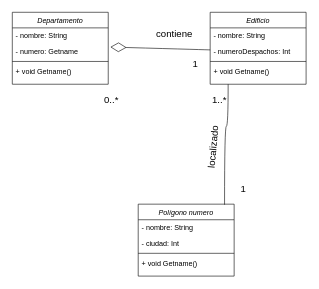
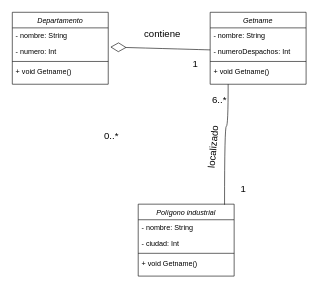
  <mxCell id="0" />
  <mxCell id="1" parent="0" />
  <mxCell id="2" value="Departamento" style="swimlane;fontStyle=2;align=center;verticalAlign=top;childLayout=stackLayout;horizontal=1;startSize=26;horizontalStack=0;resizeParent=1;resizeLast=0;collapsible=1;marginBottom=0;rounded=0;shadow=0;strokeWidth=1;" parent="1" vertex="1"><mxGeometry x="20" y="20" width="160" height="120" as="geometry"><mxRectangle x="230" y="140" width="160" height="26" as="alternateBounds" /></mxGeometry></mxCell>
  <mxCell id="3" value="- nombre: String" style="text;align=left;verticalAlign=top;spacingLeft=4;spacingRight=4;overflow=hidden;rotatable=0;points=[[0,0.5],[1,0.5]];portConstraint=eastwest;" parent="2" vertex="1"><mxGeometry y="26" width="160" height="26" as="geometry" /></mxCell>
- <mxCell id="4" value="- numero: Getname" style="text;align=left;verticalAlign=top;spacingLeft=4;spacingRight=4;overflow=hidden;rotatable=0;points=[[0,0.5],[1,0.5]];portConstraint=eastwest;rounded=0;shadow=0;html=0;" parent="2" vertex="1"><mxGeometry y="52" width="160" height="26" as="geometry" /></mxCell>
+ <mxCell id="4" value="- numero: Int" style="text;align=left;verticalAlign=top;spacingLeft=4;spacingRight=4;overflow=hidden;rotatable=0;points=[[0,0.5],[1,0.5]];portConstraint=eastwest;rounded=0;shadow=0;html=0;" parent="2" vertex="1"><mxGeometry y="52" width="160" height="26" as="geometry" /></mxCell>
  <mxCell id="5" value="" style="line;html=1;strokeWidth=1;align=left;verticalAlign=middle;spacingTop=-1;spacingLeft=3;spacingRight=3;rotatable=0;labelPosition=right;points=[];portConstraint=eastwest;" parent="2" vertex="1"><mxGeometry y="78" width="160" height="8" as="geometry" /></mxCell>
  <mxCell id="6" value="+ void Getname()" style="text;align=left;verticalAlign=top;spacingLeft=4;spacingRight=4;overflow=hidden;rotatable=0;points=[[0,0.5],[1,0.5]];portConstraint=eastwest;" parent="2" vertex="1"><mxGeometry y="86" width="160" height="26" as="geometry" /></mxCell>
- <mxCell id="7" value="Edificio" style="swimlane;fontStyle=2;align=center;verticalAlign=top;childLayout=stackLayout;horizontal=1;startSize=26;horizontalStack=0;resizeParent=1;resizeLast=0;collapsible=1;marginBottom=0;rounded=0;shadow=0;strokeWidth=1;" vertex="1" parent="1"><mxGeometry x="350" y="20" width="160" height="120" as="geometry"><mxRectangle x="230" y="140" width="160" height="26" as="alternateBounds" /></mxGeometry></mxCell>
+ <mxCell id="7" value="Getname" style="swimlane;fontStyle=2;align=center;verticalAlign=top;childLayout=stackLayout;horizontal=1;startSize=26;horizontalStack=0;resizeParent=1;resizeLast=0;collapsible=1;marginBottom=0;rounded=0;shadow=0;strokeWidth=1;" vertex="1" parent="1"><mxGeometry x="350" y="20" width="160" height="120" as="geometry"><mxRectangle x="230" y="140" width="160" height="26" as="alternateBounds" /></mxGeometry></mxCell>
  <mxCell id="8" value="- nombre: String" style="text;align=left;verticalAlign=top;spacingLeft=4;spacingRight=4;overflow=hidden;rotatable=0;points=[[0,0.5],[1,0.5]];portConstraint=eastwest;" vertex="1" parent="7"><mxGeometry y="26" width="160" height="26" as="geometry" /></mxCell>
  <mxCell id="9" value="- numeroDespachos: Int" style="text;align=left;verticalAlign=top;spacingLeft=4;spacingRight=4;overflow=hidden;rotatable=0;points=[[0,0.5],[1,0.5]];portConstraint=eastwest;rounded=0;shadow=0;html=0;" vertex="1" parent="7"><mxGeometry y="52" width="160" height="26" as="geometry" /></mxCell>
  <mxCell id="10" value="" style="line;html=1;strokeWidth=1;align=left;verticalAlign=middle;spacingTop=-1;spacingLeft=3;spacingRight=3;rotatable=0;labelPosition=right;points=[];portConstraint=eastwest;" vertex="1" parent="7"><mxGeometry y="78" width="160" height="8" as="geometry" /></mxCell>
  <mxCell id="11" value="+ void Getname()" style="text;align=left;verticalAlign=top;spacingLeft=4;spacingRight=4;overflow=hidden;rotatable=0;points=[[0,0.5],[1,0.5]];portConstraint=eastwest;" vertex="1" parent="7"><mxGeometry y="86" width="160" height="26" as="geometry" /></mxCell>
  <mxCell id="12" style="edgeStyle=none;curved=1;rounded=0;orthogonalLoop=1;jettySize=auto;html=1;exitX=0.75;exitY=0;exitDx=0;exitDy=0;fontSize=12;startSize=8;endSize=8;" edge="1" parent="1" source="2" target="2"><mxGeometry relative="1" as="geometry" /></mxCell>
- <mxCell id="13" value="contiene" style="text;html=1;align=center;verticalAlign=middle;resizable=0;points=[];autosize=1;strokeColor=none;fillColor=none;fontSize=16;" vertex="1" parent="1"><mxGeometry x="250" y="40" width="80" height="30" as="geometry" /></mxCell>
+ <mxCell id="13" value="contiene" style="text;html=1;align=center;verticalAlign=middle;resizable=0;points=[];autosize=1;strokeColor=none;fillColor=none;fontSize=16;" vertex="1" parent="1"><mxGeometry x="230" y="40" width="80" height="30" as="geometry" /></mxCell>
  <mxCell id="14" value="1" style="text;html=1;align=center;verticalAlign=middle;resizable=0;points=[];autosize=1;strokeColor=none;fillColor=none;fontSize=16;" vertex="1" parent="1"><mxGeometry x="310" y="90" width="30" height="30" as="geometry" /></mxCell>
  <mxCell id="15" value="" style="endArrow=diamondThin;endFill=0;endSize=24;html=1;rounded=0;fontSize=12;curved=1;entryX=1.022;entryY=1.229;entryDx=0;entryDy=0;entryPerimeter=0;" edge="1" parent="1" source="9" target="3"><mxGeometry width="160" relative="1" as="geometry"><mxPoint x="200" y="80" as="sourcePoint" /><mxPoint x="340" y="80" as="targetPoint" /></mxGeometry></mxCell>
- <mxCell id="16" value="Polígono numero" style="swimlane;fontStyle=2;align=center;verticalAlign=top;childLayout=stackLayout;horizontal=1;startSize=26;horizontalStack=0;resizeParent=1;resizeLast=0;collapsible=1;marginBottom=0;rounded=0;shadow=0;strokeWidth=1;" vertex="1" parent="1"><mxGeometry x="230" y="340" width="160" height="120" as="geometry"><mxRectangle x="230" y="140" width="160" height="26" as="alternateBounds" /></mxGeometry></mxCell>
+ <mxCell id="16" value="Polígono industrial" style="swimlane;fontStyle=2;align=center;verticalAlign=top;childLayout=stackLayout;horizontal=1;startSize=26;horizontalStack=0;resizeParent=1;resizeLast=0;collapsible=1;marginBottom=0;rounded=0;shadow=0;strokeWidth=1;" vertex="1" parent="1"><mxGeometry x="230" y="340" width="160" height="120" as="geometry"><mxRectangle x="230" y="140" width="160" height="26" as="alternateBounds" /></mxGeometry></mxCell>
  <mxCell id="17" value="- nombre: String" style="text;align=left;verticalAlign=top;spacingLeft=4;spacingRight=4;overflow=hidden;rotatable=0;points=[[0,0.5],[1,0.5]];portConstraint=eastwest;" vertex="1" parent="16"><mxGeometry y="26" width="160" height="26" as="geometry" /></mxCell>
  <mxCell id="18" value="- ciudad: Int" style="text;align=left;verticalAlign=top;spacingLeft=4;spacingRight=4;overflow=hidden;rotatable=0;points=[[0,0.5],[1,0.5]];portConstraint=eastwest;rounded=0;shadow=0;html=0;" vertex="1" parent="16"><mxGeometry y="52" width="160" height="26" as="geometry" /></mxCell>
  <mxCell id="19" value="" style="line;html=1;strokeWidth=1;align=left;verticalAlign=middle;spacingTop=-1;spacingLeft=3;spacingRight=3;rotatable=0;labelPosition=right;points=[];portConstraint=eastwest;" vertex="1" parent="16"><mxGeometry y="78" width="160" height="8" as="geometry" /></mxCell>
  <mxCell id="20" value="+ void Getname()" style="text;align=left;verticalAlign=top;spacingLeft=4;spacingRight=4;overflow=hidden;rotatable=0;points=[[0,0.5],[1,0.5]];portConstraint=eastwest;" vertex="1" parent="16"><mxGeometry y="86" width="160" height="26" as="geometry" /></mxCell>
  <mxCell id="21" value="" style="endArrow=none;html=1;edgeStyle=orthogonalEdgeStyle;rounded=0;fontSize=12;startSize=8;endSize=8;curved=1;exitX=0.9;exitY=0.007;exitDx=0;exitDy=0;exitPerimeter=0;" edge="1" parent="1" source="16"><mxGeometry relative="1" as="geometry"><mxPoint x="350" y="240" as="sourcePoint" /><mxPoint x="380" y="140" as="targetPoint" /><Array as="points"><mxPoint x="374" y="210" /><mxPoint x="380" y="210" /></Array></mxGeometry></mxCell>
  <mxCell id="22" value="localizado" style="text;html=1;align=center;verticalAlign=middle;resizable=0;points=[];autosize=1;strokeColor=none;fillColor=none;fontSize=16;rotation=-85;" vertex="1" parent="1"><mxGeometry x="310" y="230" width="90" height="30" as="geometry" /></mxCell>
- <mxCell id="23" value="1..*" style="text;html=1;align=center;verticalAlign=middle;resizable=0;points=[];autosize=1;strokeColor=none;fillColor=none;fontSize=16;" vertex="1" parent="1"><mxGeometry x="340" y="150" width="50" height="30" as="geometry" /></mxCell>
+ <mxCell id="23" value="6..*" style="text;html=1;align=center;verticalAlign=middle;resizable=0;points=[];autosize=1;strokeColor=none;fillColor=none;fontSize=16;" vertex="1" parent="1"><mxGeometry x="340" y="150" width="50" height="30" as="geometry" /></mxCell>
  <mxCell id="24" value="1" style="text;html=1;align=center;verticalAlign=middle;resizable=0;points=[];autosize=1;strokeColor=none;fillColor=none;fontSize=16;" vertex="1" parent="1"><mxGeometry x="390" y="300" width="30" height="30" as="geometry" /></mxCell>
- <mxCell id="25" value="0..*" style="text;html=1;align=center;verticalAlign=middle;resizable=0;points=[];autosize=1;strokeColor=none;fillColor=none;fontSize=16;" vertex="1" parent="1"><mxGeometry x="160" y="150" width="50" height="30" as="geometry" /></mxCell>
+ <mxCell id="25" value="0..*" style="text;html=1;align=center;verticalAlign=middle;resizable=0;points=[];autosize=1;strokeColor=none;fillColor=none;fontSize=16;" vertex="1" parent="1"><mxGeometry x="160" y="210" width="50" height="30" as="geometry" /></mxCell>
